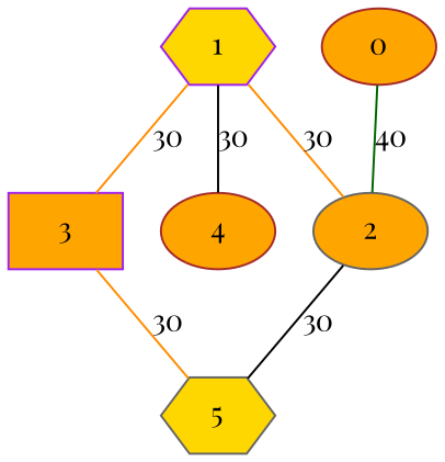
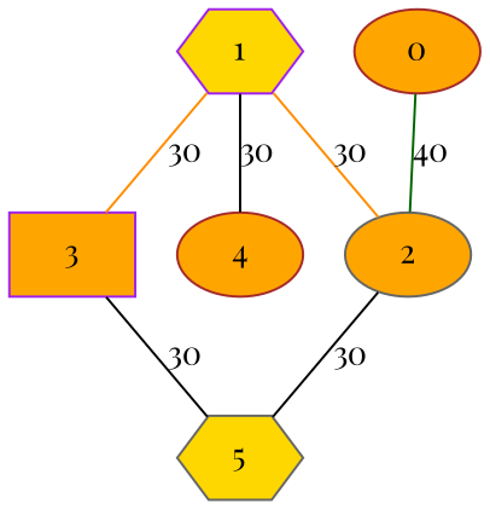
  graph {
    fontname="Playfair Display"
    node [color=gray40 fillcolor=orange fontname="Playfair Display" shape=ellipse style=filled]
    edge [color=darkorange fontname="Playfair Display"]
    2
    0 [color=brown]
    1 [color=purple fillcolor=gold shape=hexagon]
    3 [color=purple shape=box]
    4 [color=brown]
    5 [fillcolor=gold shape=hexagon]
    2 -- 5 [color=black label=30]
    0 -- 2 [color=darkgreen label=40]
    1 -- 2 [label=30]
    1 -- 3 [label=30]
    1 -- 4 [color=black label=30]
-   3 -- 5 [label=30]
+   3 -- 5 [color=black label=30]
  }
